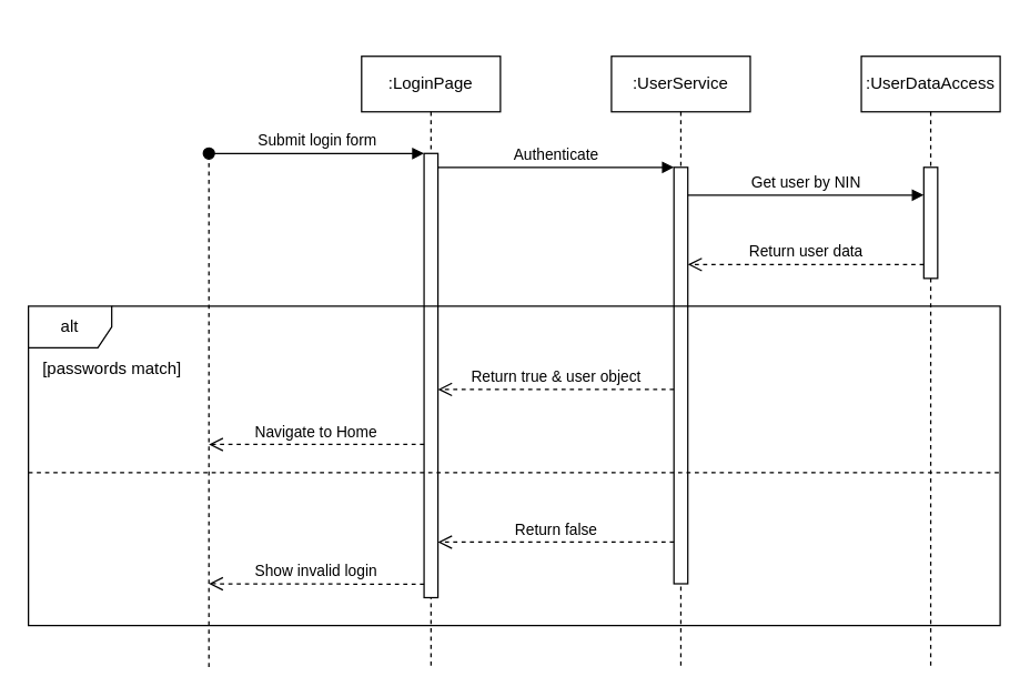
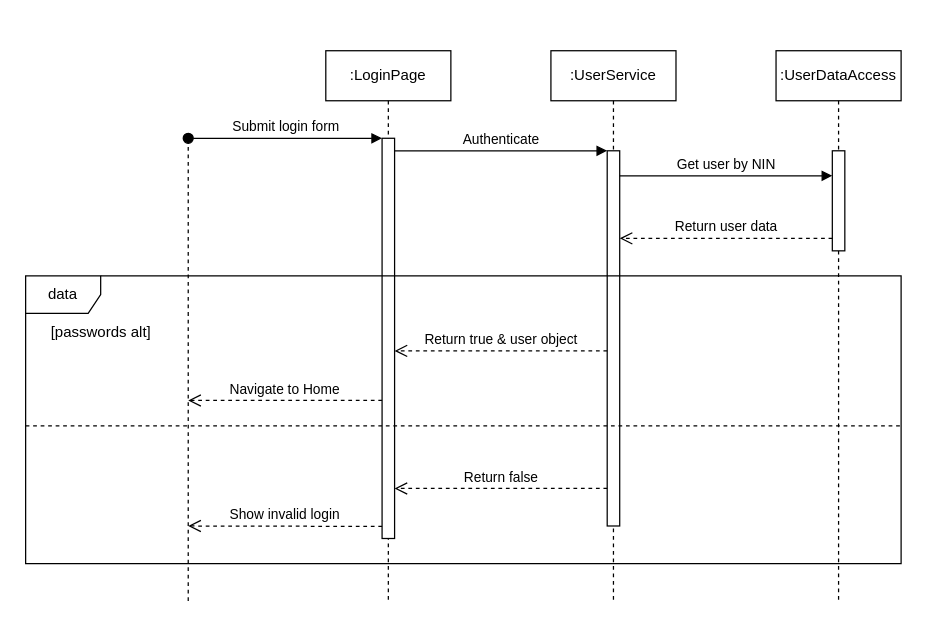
  <mxCell id="0" />
  <mxCell id="1" parent="0" />
  <mxCell id="2" value=":LoginPage" style="shape=umlLifeline;perimeter=lifelinePerimeter;whiteSpace=wrap;html=1;container=0;dropTarget=0;collapsible=0;recursiveResize=0;outlineConnect=0;portConstraint=eastwest;newEdgeStyle={&quot;edgeStyle&quot;:&quot;elbowEdgeStyle&quot;,&quot;elbow&quot;:&quot;vertical&quot;,&quot;curved&quot;:0,&quot;rounded&quot;:0};" parent="1" vertex="1"><mxGeometry x="260" y="40" width="100" height="440" as="geometry" /></mxCell>
  <mxCell id="3" value="" style="html=1;points=[];perimeter=orthogonalPerimeter;outlineConnect=0;targetShapes=umlLifeline;portConstraint=eastwest;newEdgeStyle={&quot;edgeStyle&quot;:&quot;elbowEdgeStyle&quot;,&quot;elbow&quot;:&quot;vertical&quot;,&quot;curved&quot;:0,&quot;rounded&quot;:0};" parent="2" vertex="1"><mxGeometry x="45" y="70" width="10" height="320" as="geometry" /></mxCell>
  <mxCell id="4" value="Submit login form" style="html=1;verticalAlign=bottom;startArrow=oval;endArrow=block;startSize=8;edgeStyle=elbowEdgeStyle;elbow=vertical;curved=0;rounded=0;" parent="2" target="3" edge="1"><mxGeometry relative="1" as="geometry"><mxPoint x="-110" y="70" as="sourcePoint" /></mxGeometry></mxCell>
  <mxCell id="5" value=":UserService" style="shape=umlLifeline;perimeter=lifelinePerimeter;whiteSpace=wrap;html=1;container=0;dropTarget=0;collapsible=0;recursiveResize=0;outlineConnect=0;portConstraint=eastwest;newEdgeStyle={&quot;edgeStyle&quot;:&quot;elbowEdgeStyle&quot;,&quot;elbow&quot;:&quot;vertical&quot;,&quot;curved&quot;:0,&quot;rounded&quot;:0};" parent="1" vertex="1"><mxGeometry x="440" y="40" width="100" height="440" as="geometry" /></mxCell>
  <mxCell id="6" value="" style="html=1;points=[];perimeter=orthogonalPerimeter;outlineConnect=0;targetShapes=umlLifeline;portConstraint=eastwest;newEdgeStyle={&quot;edgeStyle&quot;:&quot;elbowEdgeStyle&quot;,&quot;elbow&quot;:&quot;vertical&quot;,&quot;curved&quot;:0,&quot;rounded&quot;:0};" parent="5" vertex="1"><mxGeometry x="45" y="80" width="10" height="300" as="geometry" /></mxCell>
  <mxCell id="7" value="Authenticate" style="html=1;verticalAlign=bottom;endArrow=block;edgeStyle=elbowEdgeStyle;elbow=vertical;curved=0;rounded=0;" parent="1" source="3" target="6" edge="1"><mxGeometry relative="1" as="geometry"><mxPoint x="415" y="130" as="sourcePoint" /><Array as="points"><mxPoint x="400" y="120" /></Array><mxPoint as="offset" /></mxGeometry></mxCell>
  <mxCell id="8" value="Return true &amp;amp; user object" style="html=1;verticalAlign=bottom;endArrow=open;dashed=1;endSize=8;edgeStyle=elbowEdgeStyle;elbow=vertical;curved=0;rounded=0;" parent="1" source="6" target="3" edge="1"><mxGeometry relative="1" as="geometry"><mxPoint x="415" y="205" as="targetPoint" /><Array as="points"><mxPoint x="440" y="280" /><mxPoint x="410" y="280" /></Array></mxGeometry></mxCell>
  <mxCell id="9" value=":UserDataAccess" style="shape=umlLifeline;perimeter=lifelinePerimeter;whiteSpace=wrap;html=1;container=0;dropTarget=0;collapsible=0;recursiveResize=0;outlineConnect=0;portConstraint=eastwest;newEdgeStyle={&quot;edgeStyle&quot;:&quot;elbowEdgeStyle&quot;,&quot;elbow&quot;:&quot;vertical&quot;,&quot;curved&quot;:0,&quot;rounded&quot;:0};" vertex="1" parent="1"><mxGeometry x="620" y="40" width="100" height="440" as="geometry" /></mxCell>
  <mxCell id="10" value="" style="html=1;points=[];perimeter=orthogonalPerimeter;outlineConnect=0;targetShapes=umlLifeline;portConstraint=eastwest;newEdgeStyle={&quot;edgeStyle&quot;:&quot;elbowEdgeStyle&quot;,&quot;elbow&quot;:&quot;vertical&quot;,&quot;curved&quot;:0,&quot;rounded&quot;:0};" vertex="1" parent="9"><mxGeometry x="45" y="80" width="10" height="80" as="geometry" /></mxCell>
  <mxCell id="11" value="Get user by NIN" style="html=1;verticalAlign=bottom;endArrow=block;edgeStyle=elbowEdgeStyle;elbow=vertical;curved=0;rounded=0;" edge="1" parent="1" source="6" target="10"><mxGeometry relative="1" as="geometry"><mxPoint x="600" y="150" as="sourcePoint" /><Array as="points"><mxPoint x="560" y="140" /><mxPoint x="685" y="150" /></Array><mxPoint x="770" y="150" as="targetPoint" /><mxPoint as="offset" /></mxGeometry></mxCell>
  <mxCell id="12" value="Return user data" style="html=1;verticalAlign=bottom;endArrow=open;dashed=1;endSize=8;edgeStyle=elbowEdgeStyle;elbow=vertical;curved=0;rounded=0;" edge="1" parent="1" source="10" target="6"><mxGeometry relative="1" as="geometry"><mxPoint x="490" y="200" as="targetPoint" /><Array as="points"><mxPoint x="630" y="190" /><mxPoint x="620" y="180" /><mxPoint x="535" y="200" /></Array><mxPoint x="610" y="200" as="sourcePoint" /></mxGeometry></mxCell>
  <mxCell id="13" value="Return false" style="html=1;verticalAlign=bottom;endArrow=open;dashed=1;endSize=8;edgeStyle=elbowEdgeStyle;elbow=vertical;curved=0;rounded=0;" edge="1" parent="1" source="6" target="3"><mxGeometry relative="1" as="geometry"><mxPoint x="270" y="364.66" as="targetPoint" /><Array as="points"><mxPoint x="460" y="390" /><mxPoint x="365" y="364.66" /></Array><mxPoint x="440" y="364.66" as="sourcePoint" /></mxGeometry></mxCell>
  <mxCell id="14" value="Navigate to Home" style="html=1;verticalAlign=bottom;endArrow=open;dashed=1;endSize=8;edgeStyle=elbowEdgeStyle;elbow=vertical;curved=0;rounded=0;" edge="1" parent="1" source="3"><mxGeometry relative="1" as="geometry"><mxPoint x="150" y="319.66" as="targetPoint" /><Array as="points"><mxPoint x="275" y="319.66" /><mxPoint x="245" y="319.66" /></Array><mxPoint x="320" y="319.66" as="sourcePoint" /></mxGeometry></mxCell>
  <mxCell id="15" value="Show invalid login" style="html=1;verticalAlign=bottom;endArrow=open;dashed=1;endSize=8;edgeStyle=elbowEdgeStyle;elbow=vertical;curved=0;rounded=0;" edge="1" parent="1"><mxGeometry relative="1" as="geometry"><mxPoint x="150" y="420" as="targetPoint" /><Array as="points"><mxPoint x="275" y="420" /><mxPoint x="245" y="420" /></Array><mxPoint x="305" y="420.34" as="sourcePoint" /></mxGeometry></mxCell>
  <mxCell id="16" value="" style="group" vertex="1" connectable="0" parent="1"><mxGeometry x="20" y="220" width="700" height="230" as="geometry" /></mxCell>
- <mxCell id="17" value="alt" style="shape=umlFrame;whiteSpace=wrap;html=1;pointerEvents=0;" vertex="1" parent="16"><mxGeometry width="700.0" height="230" as="geometry" /></mxCell>
- <mxCell id="18" value="[passwords match]" style="text;html=1;align=center;verticalAlign=middle;resizable=0;points=[];autosize=1;strokeColor=none;fillColor=none;" vertex="1" parent="16"><mxGeometry y="30" width="120" height="30" as="geometry" /></mxCell>
+ <mxCell id="17" value="data" style="shape=umlFrame;whiteSpace=wrap;html=1;pointerEvents=0;" vertex="1" parent="16"><mxGeometry width="700.0" height="230" as="geometry" /></mxCell>
+ <mxCell id="18" value="[passwords alt]" style="text;html=1;align=center;verticalAlign=middle;resizable=0;points=[];autosize=1;strokeColor=none;fillColor=none;" vertex="1" parent="16"><mxGeometry y="30" width="120" height="30" as="geometry" /></mxCell>
  <mxCell id="19" value="" style="edgeStyle=none;orthogonalLoop=1;jettySize=auto;html=1;rounded=0;endArrow=none;endFill=0;dashed=1;" edge="1" parent="16"><mxGeometry width="100" relative="1" as="geometry"><mxPoint y="120" as="sourcePoint" /><mxPoint x="700.0" y="120" as="targetPoint" /><Array as="points" /></mxGeometry></mxCell>
  <mxCell id="20" value="" style="group" vertex="1" connectable="0" parent="1"><mxGeometry x="135" y="20" width="30" height="460" as="geometry" /></mxCell>
  <mxCell id="21" value="" style="endArrow=none;dashed=1;html=1;rounded=0;" edge="1" parent="20"><mxGeometry width="50" height="50" relative="1" as="geometry"><mxPoint x="15" y="460" as="sourcePoint" /><mxPoint x="15" y="90" as="targetPoint" /></mxGeometry></mxCell>
